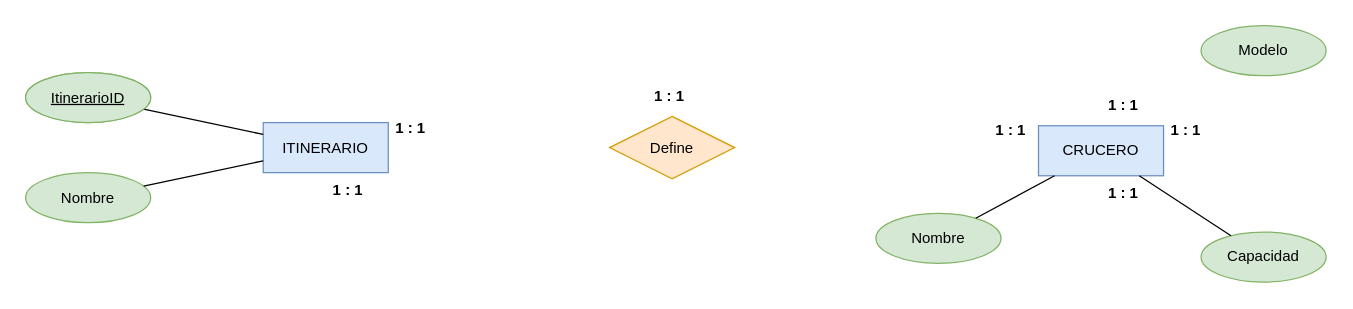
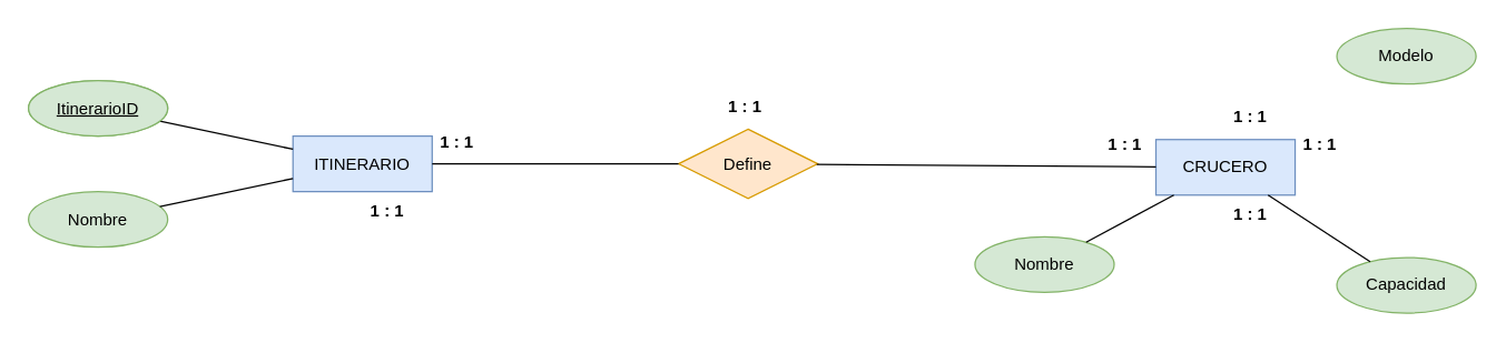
  <mxCell id="0" />
  <mxCell id="1" parent="0" />
  <mxCell id="2" value="CRUCERO" style="whiteSpace=wrap;html=1;align=center;fillColor=#dae8fc;strokeColor=#6c8ebf;" vertex="1" parent="1"><mxGeometry x="830" y="100" width="100" height="40" as="geometry" /></mxCell>
  <mxCell id="3" value="1 : 1" style="text;strokeColor=none;fillColor=none;spacingLeft=4;spacingRight=4;overflow=hidden;rotatable=0;points=[[0,0.5],[1,0.5]];portConstraint=eastwest;fontSize=12;whiteSpace=wrap;html=1;fontStyle=1" vertex="1" parent="1"><mxGeometry x="880" y="70" width="40" height="30" as="geometry" /></mxCell>
  <mxCell id="4" value="1 : 1" style="text;strokeColor=none;fillColor=none;spacingLeft=4;spacingRight=4;overflow=hidden;rotatable=0;points=[[0,0.5],[1,0.5]];portConstraint=eastwest;fontSize=12;whiteSpace=wrap;html=1;fontStyle=1" vertex="1" parent="1"><mxGeometry x="880" y="140" width="40" height="30" as="geometry" /></mxCell>
  <mxCell id="5" value="1 : 1" style="text;strokeColor=none;fillColor=none;spacingLeft=4;spacingRight=4;overflow=hidden;rotatable=0;points=[[0,0.5],[1,0.5]];portConstraint=eastwest;fontSize=12;whiteSpace=wrap;html=1;fontStyle=1" vertex="1" parent="1"><mxGeometry x="790" y="90" width="40" height="30" as="geometry" /></mxCell>
  <mxCell id="6" value="1 : 1" style="text;strokeColor=none;fillColor=none;spacingLeft=4;spacingRight=4;overflow=hidden;rotatable=0;points=[[0,0.5],[1,0.5]];portConstraint=eastwest;fontSize=12;whiteSpace=wrap;html=1;fontStyle=1" vertex="1" parent="1"><mxGeometry x="930" y="90" width="40" height="30" as="geometry" /></mxCell>
  <mxCell id="7" value="Modelo" style="ellipse;whiteSpace=wrap;html=1;align=center;fillColor=#d5e8d4;strokeColor=#82b366;" vertex="1" parent="1"><mxGeometry x="960" y="20" width="100" height="40" as="geometry" /></mxCell>
  <mxCell id="8" value="Capacidad" style="ellipse;whiteSpace=wrap;html=1;align=center;fillColor=#d5e8d4;strokeColor=#82b366;" vertex="1" parent="1"><mxGeometry x="960" y="185" width="100" height="40" as="geometry" /></mxCell>
  <mxCell id="9" value="Nombre" style="ellipse;whiteSpace=wrap;html=1;align=center;fillColor=#d5e8d4;strokeColor=#82b366;" vertex="1" parent="1"><mxGeometry x="700" y="170" width="100" height="40" as="geometry" /></mxCell>
  <mxCell id="10" value="" style="endArrow=none;html=1;rounded=0;" edge="1" parent="1" source="2" target="9"><mxGeometry relative="1" as="geometry"><mxPoint x="1053" y="180" as="sourcePoint" /><mxPoint x="1213" y="180" as="targetPoint" /></mxGeometry></mxCell>
  <mxCell id="11" value="" style="endArrow=none;html=1;rounded=0;" edge="1" parent="1" source="2" target="8"><mxGeometry relative="1" as="geometry"><mxPoint x="1003" y="180" as="sourcePoint" /><mxPoint x="1163" y="180" as="targetPoint" /></mxGeometry></mxCell>
  <mxCell id="12" value="Define" style="shape=rhombus;perimeter=rhombusPerimeter;whiteSpace=wrap;html=1;align=center;fillColor=#ffe6cc;strokeColor=#d79b00;" vertex="1" parent="1"><mxGeometry x="487" y="92.5" width="100" height="50" as="geometry" /></mxCell>
  <mxCell id="13" value="ITINERARIO" style="whiteSpace=wrap;html=1;align=center;fillColor=#dae8fc;strokeColor=#6c8ebf;" vertex="1" parent="1"><mxGeometry x="210" y="97.5" width="100" height="40" as="geometry" /></mxCell>
+ <mxCell id="14" value="" style="endArrow=none;html=1;rounded=0;" edge="1" parent="1" source="13" target="12"><mxGeometry relative="1" as="geometry"><mxPoint x="807" y="207.5" as="sourcePoint" /><mxPoint x="967" y="207.5" as="targetPoint" /></mxGeometry></mxCell>
  <mxCell id="15" value="1 : 1" style="text;strokeColor=none;fillColor=none;spacingLeft=4;spacingRight=4;overflow=hidden;rotatable=0;points=[[0,0.5],[1,0.5]];portConstraint=eastwest;fontSize=12;whiteSpace=wrap;html=1;fontStyle=1" vertex="1" parent="1"><mxGeometry x="260" y="137.5" width="40" height="30" as="geometry" /></mxCell>
  <mxCell id="16" value="1 : 1" style="text;strokeColor=none;fillColor=none;spacingLeft=4;spacingRight=4;overflow=hidden;rotatable=0;points=[[0,0.5],[1,0.5]];portConstraint=eastwest;fontSize=12;whiteSpace=wrap;html=1;fontStyle=1" vertex="1" parent="1"><mxGeometry x="517" y="62.5" width="40" height="30" as="geometry" /></mxCell>
  <mxCell id="17" value="1 : 1" style="text;strokeColor=none;fillColor=none;spacingLeft=4;spacingRight=4;overflow=hidden;rotatable=0;points=[[0,0.5],[1,0.5]];portConstraint=eastwest;fontSize=12;whiteSpace=wrap;html=1;fontStyle=1" vertex="1" parent="1"><mxGeometry x="310" y="87.5" width="40" height="30" as="geometry" /></mxCell>
  <mxCell id="18" value="ItinerarioID" style="ellipse;whiteSpace=wrap;html=1;align=center;fontStyle=4;fillColor=#d5e8d4;strokeColor=#82b366;" vertex="1" parent="1"><mxGeometry x="20" y="57.5" width="100" height="40" as="geometry" /></mxCell>
  <mxCell id="19" value="Nombre" style="ellipse;whiteSpace=wrap;html=1;align=center;fillColor=#d5e8d4;strokeColor=#82b366;" vertex="1" parent="1"><mxGeometry x="20" y="137.5" width="100" height="40" as="geometry" /></mxCell>
  <mxCell id="20" value="" style="endArrow=none;html=1;rounded=0;" edge="1" parent="1" source="18" target="13"><mxGeometry relative="1" as="geometry"><mxPoint x="180" y="197.5" as="sourcePoint" /><mxPoint x="340" y="197.5" as="targetPoint" /></mxGeometry></mxCell>
  <mxCell id="21" value="" style="endArrow=none;html=1;rounded=0;" edge="1" parent="1" source="19" target="13"><mxGeometry relative="1" as="geometry"><mxPoint x="140" y="217.5" as="sourcePoint" /><mxPoint x="300" y="217.5" as="targetPoint" /></mxGeometry></mxCell>
  <mxCell id="22" value="ItinerarioID" style="ellipse;whiteSpace=wrap;html=1;align=center;fontStyle=4;fillColor=#d5e8d4;strokeColor=#82b366;" vertex="1" parent="1"><mxGeometry x="20" y="57.5" width="100" height="40" as="geometry" /></mxCell>
+ <mxCell id="23" value="" style="endArrow=none;html=1;rounded=0;" edge="1" parent="1" source="12" target="2"><mxGeometry relative="1" as="geometry"><mxPoint x="520" y="230" as="sourcePoint" /><mxPoint x="680" y="230" as="targetPoint" /></mxGeometry></mxCell>
